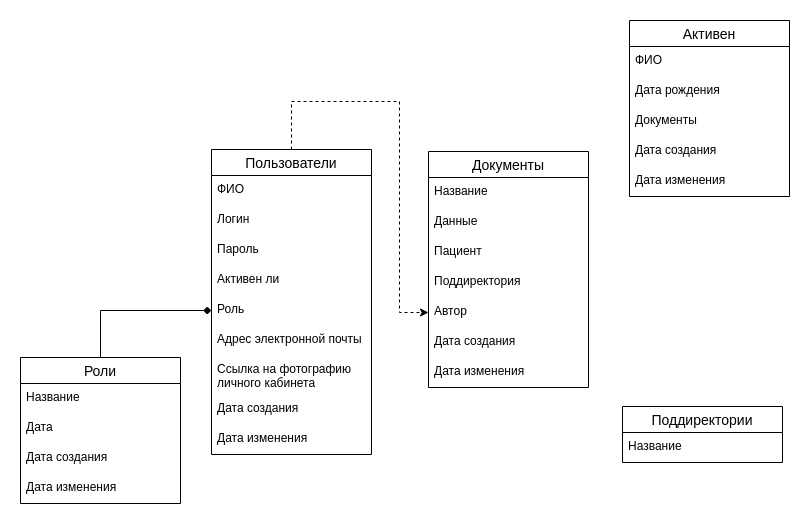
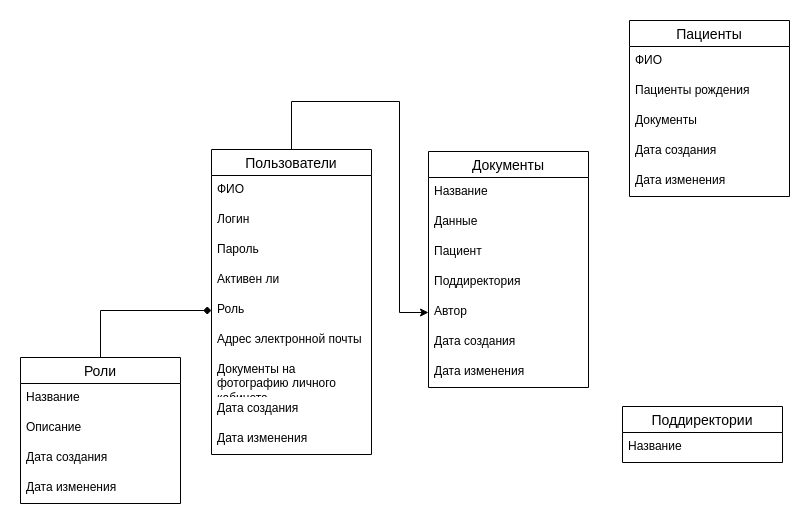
  <mxCell id="0" />
  <mxCell id="1" parent="0" />
- <mxCell id="2" style="edgeStyle=orthogonalEdgeStyle;rounded=0;orthogonalLoop=1;jettySize=auto;html=1;entryX=0;entryY=0.5;entryDx=0;entryDy=0;dashed=1;" edge="1" parent="1" source="3" target="30"><mxGeometry relative="1" as="geometry"><Array as="points"><mxPoint x="291" y="101" /><mxPoint x="399" y="101" /><mxPoint x="399" y="312" /></Array></mxGeometry></mxCell>
+ <mxCell id="2" style="edgeStyle=orthogonalEdgeStyle;rounded=0;orthogonalLoop=1;jettySize=auto;html=1;entryX=0;entryY=0.5;entryDx=0;entryDy=0;" edge="1" parent="1" source="3" target="30"><mxGeometry relative="1" as="geometry"><Array as="points"><mxPoint x="291" y="101" /><mxPoint x="399" y="101" /><mxPoint x="399" y="312" /></Array></mxGeometry></mxCell>
  <mxCell id="3" value="Пользователи" style="swimlane;fontStyle=0;childLayout=stackLayout;horizontal=1;startSize=26;horizontalStack=0;resizeParent=1;resizeParentMax=0;resizeLast=0;collapsible=1;marginBottom=0;align=center;fontSize=14;" parent="1" vertex="1"><mxGeometry x="211" y="149" width="160" height="305" as="geometry" /></mxCell>
  <mxCell id="4" value="ФИО" style="text;strokeColor=none;fillColor=none;spacingLeft=4;spacingRight=4;overflow=hidden;rotatable=0;points=[[0,0.5],[1,0.5]];portConstraint=eastwest;fontSize=12;whiteSpace=wrap;html=1;" parent="3" vertex="1"><mxGeometry y="26" width="160" height="30" as="geometry" /></mxCell>
  <mxCell id="5" value="Логин" style="text;strokeColor=none;fillColor=none;spacingLeft=4;spacingRight=4;overflow=hidden;rotatable=0;points=[[0,0.5],[1,0.5]];portConstraint=eastwest;fontSize=12;whiteSpace=wrap;html=1;" parent="3" vertex="1"><mxGeometry y="56" width="160" height="30" as="geometry" /></mxCell>
  <mxCell id="6" value="Пароль&lt;span style=&quot;white-space: pre;&quot;&gt;&#09;&lt;/span&gt;" style="text;strokeColor=none;fillColor=none;spacingLeft=4;spacingRight=4;overflow=hidden;rotatable=0;points=[[0,0.5],[1,0.5]];portConstraint=eastwest;fontSize=12;whiteSpace=wrap;html=1;" parent="3" vertex="1"><mxGeometry y="86" width="160" height="30" as="geometry" /></mxCell>
  <mxCell id="7" value="Активен ли" style="text;strokeColor=none;fillColor=none;spacingLeft=4;spacingRight=4;overflow=hidden;rotatable=0;points=[[0,0.5],[1,0.5]];portConstraint=eastwest;fontSize=12;whiteSpace=wrap;html=1;" parent="3" vertex="1"><mxGeometry y="116" width="160" height="30" as="geometry" /></mxCell>
  <mxCell id="8" value="Роль" style="text;strokeColor=none;fillColor=none;spacingLeft=4;spacingRight=4;overflow=hidden;rotatable=0;points=[[0,0.5],[1,0.5]];portConstraint=eastwest;fontSize=12;whiteSpace=wrap;html=1;" parent="3" vertex="1"><mxGeometry y="146" width="160" height="30" as="geometry" /></mxCell>
  <mxCell id="9" value="Адрес электронной почты" style="text;strokeColor=none;fillColor=none;spacingLeft=4;spacingRight=4;overflow=hidden;rotatable=0;points=[[0,0.5],[1,0.5]];portConstraint=eastwest;fontSize=12;whiteSpace=wrap;html=1;" parent="3" vertex="1"><mxGeometry y="176" width="160" height="30" as="geometry" /></mxCell>
- <mxCell id="10" value="Ссылка на фотографию личного кабинета" style="text;strokeColor=none;fillColor=none;spacingLeft=4;spacingRight=4;overflow=hidden;rotatable=0;points=[[0,0.5],[1,0.5]];portConstraint=eastwest;fontSize=12;whiteSpace=wrap;html=1;" parent="3" vertex="1"><mxGeometry y="206" width="160" height="39" as="geometry" /></mxCell>
+ <mxCell id="10" value="Документы на фотографию личного кабинета" style="text;strokeColor=none;fillColor=none;spacingLeft=4;spacingRight=4;overflow=hidden;rotatable=0;points=[[0,0.5],[1,0.5]];portConstraint=eastwest;fontSize=12;whiteSpace=wrap;html=1;" parent="3" vertex="1"><mxGeometry y="206" width="160" height="39" as="geometry" /></mxCell>
  <mxCell id="11" value="Дата создания" style="text;strokeColor=none;fillColor=none;spacingLeft=4;spacingRight=4;overflow=hidden;rotatable=0;points=[[0,0.5],[1,0.5]];portConstraint=eastwest;fontSize=12;whiteSpace=wrap;html=1;" parent="3" vertex="1"><mxGeometry y="245" width="160" height="30" as="geometry" /></mxCell>
  <mxCell id="12" value="Дата изменения" style="text;strokeColor=none;fillColor=none;spacingLeft=4;spacingRight=4;overflow=hidden;rotatable=0;points=[[0,0.5],[1,0.5]];portConstraint=eastwest;fontSize=12;whiteSpace=wrap;html=1;" parent="3" vertex="1"><mxGeometry y="275" width="160" height="30" as="geometry" /></mxCell>
  <mxCell id="13" style="edgeStyle=orthogonalEdgeStyle;rounded=0;orthogonalLoop=1;jettySize=auto;html=1;endArrow=diamond;" parent="1" source="14" target="8" edge="1"><mxGeometry relative="1" as="geometry" /></mxCell>
  <mxCell id="14" value="Роли" style="swimlane;fontStyle=0;childLayout=stackLayout;horizontal=1;startSize=26;horizontalStack=0;resizeParent=1;resizeParentMax=0;resizeLast=0;collapsible=1;marginBottom=0;align=center;fontSize=14;" parent="1" vertex="1"><mxGeometry x="20" y="357" width="160" height="146" as="geometry" /></mxCell>
  <mxCell id="15" value="Название" style="text;strokeColor=none;fillColor=none;spacingLeft=4;spacingRight=4;overflow=hidden;rotatable=0;points=[[0,0.5],[1,0.5]];portConstraint=eastwest;fontSize=12;whiteSpace=wrap;html=1;" parent="14" vertex="1"><mxGeometry y="26" width="160" height="30" as="geometry" /></mxCell>
- <mxCell id="16" value="Дата&lt;div&gt;&lt;br&gt;&lt;/div&gt;" style="text;strokeColor=none;fillColor=none;spacingLeft=4;spacingRight=4;overflow=hidden;rotatable=0;points=[[0,0.5],[1,0.5]];portConstraint=eastwest;fontSize=12;whiteSpace=wrap;html=1;" parent="14" vertex="1"><mxGeometry y="56" width="160" height="30" as="geometry" /></mxCell>
+ <mxCell id="16" value="Описание&lt;div&gt;&lt;br&gt;&lt;/div&gt;" style="text;strokeColor=none;fillColor=none;spacingLeft=4;spacingRight=4;overflow=hidden;rotatable=0;points=[[0,0.5],[1,0.5]];portConstraint=eastwest;fontSize=12;whiteSpace=wrap;html=1;" parent="14" vertex="1"><mxGeometry y="56" width="160" height="30" as="geometry" /></mxCell>
  <mxCell id="17" value="Дата создания" style="text;strokeColor=none;fillColor=none;spacingLeft=4;spacingRight=4;overflow=hidden;rotatable=0;points=[[0,0.5],[1,0.5]];portConstraint=eastwest;fontSize=12;whiteSpace=wrap;html=1;" parent="14" vertex="1"><mxGeometry y="86" width="160" height="30" as="geometry" /></mxCell>
  <mxCell id="18" value="Дата изменения" style="text;strokeColor=none;fillColor=none;spacingLeft=4;spacingRight=4;overflow=hidden;rotatable=0;points=[[0,0.5],[1,0.5]];portConstraint=eastwest;fontSize=12;whiteSpace=wrap;html=1;" parent="14" vertex="1"><mxGeometry y="116" width="160" height="30" as="geometry" /></mxCell>
- <mxCell id="19" value="Активен" style="swimlane;fontStyle=0;childLayout=stackLayout;horizontal=1;startSize=26;horizontalStack=0;resizeParent=1;resizeParentMax=0;resizeLast=0;collapsible=1;marginBottom=0;align=center;fontSize=14;" parent="1" vertex="1"><mxGeometry x="629" y="20" width="160" height="176" as="geometry" /></mxCell>
+ <mxCell id="19" value="Пациенты" style="swimlane;fontStyle=0;childLayout=stackLayout;horizontal=1;startSize=26;horizontalStack=0;resizeParent=1;resizeParentMax=0;resizeLast=0;collapsible=1;marginBottom=0;align=center;fontSize=14;" parent="1" vertex="1"><mxGeometry x="629" y="20" width="160" height="176" as="geometry" /></mxCell>
  <mxCell id="20" value="ФИО" style="text;strokeColor=none;fillColor=none;spacingLeft=4;spacingRight=4;overflow=hidden;rotatable=0;points=[[0,0.5],[1,0.5]];portConstraint=eastwest;fontSize=12;whiteSpace=wrap;html=1;" parent="19" vertex="1"><mxGeometry y="26" width="160" height="30" as="geometry" /></mxCell>
- <mxCell id="21" value="Дата рождения" style="text;strokeColor=none;fillColor=none;spacingLeft=4;spacingRight=4;overflow=hidden;rotatable=0;points=[[0,0.5],[1,0.5]];portConstraint=eastwest;fontSize=12;whiteSpace=wrap;html=1;" parent="19" vertex="1"><mxGeometry y="56" width="160" height="30" as="geometry" /></mxCell>
+ <mxCell id="21" value="Пациенты рождения" style="text;strokeColor=none;fillColor=none;spacingLeft=4;spacingRight=4;overflow=hidden;rotatable=0;points=[[0,0.5],[1,0.5]];portConstraint=eastwest;fontSize=12;whiteSpace=wrap;html=1;" parent="19" vertex="1"><mxGeometry y="56" width="160" height="30" as="geometry" /></mxCell>
  <mxCell id="22" value="Документы" style="text;strokeColor=none;fillColor=none;spacingLeft=4;spacingRight=4;overflow=hidden;rotatable=0;points=[[0,0.5],[1,0.5]];portConstraint=eastwest;fontSize=12;whiteSpace=wrap;html=1;" parent="19" vertex="1"><mxGeometry y="86" width="160" height="30" as="geometry" /></mxCell>
  <mxCell id="23" value="Дата создания" style="text;strokeColor=none;fillColor=none;spacingLeft=4;spacingRight=4;overflow=hidden;rotatable=0;points=[[0,0.5],[1,0.5]];portConstraint=eastwest;fontSize=12;whiteSpace=wrap;html=1;" parent="19" vertex="1"><mxGeometry y="116" width="160" height="30" as="geometry" /></mxCell>
  <mxCell id="24" value="Дата изменения" style="text;strokeColor=none;fillColor=none;spacingLeft=4;spacingRight=4;overflow=hidden;rotatable=0;points=[[0,0.5],[1,0.5]];portConstraint=eastwest;fontSize=12;whiteSpace=wrap;html=1;" parent="19" vertex="1"><mxGeometry y="146" width="160" height="30" as="geometry" /></mxCell>
  <mxCell id="25" value="Документы" style="swimlane;fontStyle=0;childLayout=stackLayout;horizontal=1;startSize=26;horizontalStack=0;resizeParent=1;resizeParentMax=0;resizeLast=0;collapsible=1;marginBottom=0;align=center;fontSize=14;" parent="1" vertex="1"><mxGeometry x="428" y="151" width="160" height="236" as="geometry" /></mxCell>
  <mxCell id="26" value="Название" style="text;strokeColor=none;fillColor=none;spacingLeft=4;spacingRight=4;overflow=hidden;rotatable=0;points=[[0,0.5],[1,0.5]];portConstraint=eastwest;fontSize=12;whiteSpace=wrap;html=1;" parent="25" vertex="1"><mxGeometry y="26" width="160" height="30" as="geometry" /></mxCell>
  <mxCell id="27" value="Данные" style="text;strokeColor=none;fillColor=none;spacingLeft=4;spacingRight=4;overflow=hidden;rotatable=0;points=[[0,0.5],[1,0.5]];portConstraint=eastwest;fontSize=12;whiteSpace=wrap;html=1;" parent="25" vertex="1"><mxGeometry y="56" width="160" height="30" as="geometry" /></mxCell>
  <mxCell id="28" value="Пациент" style="text;strokeColor=none;fillColor=none;spacingLeft=4;spacingRight=4;overflow=hidden;rotatable=0;points=[[0,0.5],[1,0.5]];portConstraint=eastwest;fontSize=12;whiteSpace=wrap;html=1;" vertex="1" parent="25"><mxGeometry y="86" width="160" height="30" as="geometry" /></mxCell>
  <mxCell id="29" value="Поддиректория" style="text;strokeColor=none;fillColor=none;spacingLeft=4;spacingRight=4;overflow=hidden;rotatable=0;points=[[0,0.5],[1,0.5]];portConstraint=eastwest;fontSize=12;whiteSpace=wrap;html=1;" parent="25" vertex="1"><mxGeometry y="116" width="160" height="30" as="geometry" /></mxCell>
  <mxCell id="30" value="Автор" style="text;strokeColor=none;fillColor=none;spacingLeft=4;spacingRight=4;overflow=hidden;rotatable=0;points=[[0,0.5],[1,0.5]];portConstraint=eastwest;fontSize=12;whiteSpace=wrap;html=1;" parent="25" vertex="1"><mxGeometry y="146" width="160" height="30" as="geometry" /></mxCell>
  <mxCell id="31" value="Дата создания" style="text;strokeColor=none;fillColor=none;spacingLeft=4;spacingRight=4;overflow=hidden;rotatable=0;points=[[0,0.5],[1,0.5]];portConstraint=eastwest;fontSize=12;whiteSpace=wrap;html=1;" parent="25" vertex="1"><mxGeometry y="176" width="160" height="30" as="geometry" /></mxCell>
  <mxCell id="32" value="Дата изменения" style="text;strokeColor=none;fillColor=none;spacingLeft=4;spacingRight=4;overflow=hidden;rotatable=0;points=[[0,0.5],[1,0.5]];portConstraint=eastwest;fontSize=12;whiteSpace=wrap;html=1;" parent="25" vertex="1"><mxGeometry y="206" width="160" height="30" as="geometry" /></mxCell>
  <mxCell id="33" value="Поддиректории" style="swimlane;fontStyle=0;childLayout=stackLayout;horizontal=1;startSize=26;horizontalStack=0;resizeParent=1;resizeParentMax=0;resizeLast=0;collapsible=1;marginBottom=0;align=center;fontSize=14;" parent="1" vertex="1"><mxGeometry x="622" y="406" width="160" height="56" as="geometry" /></mxCell>
  <mxCell id="34" value="Название" style="text;strokeColor=none;fillColor=none;spacingLeft=4;spacingRight=4;overflow=hidden;rotatable=0;points=[[0,0.5],[1,0.5]];portConstraint=eastwest;fontSize=12;whiteSpace=wrap;html=1;" parent="33" vertex="1"><mxGeometry y="26" width="160" height="30" as="geometry" /></mxCell>
